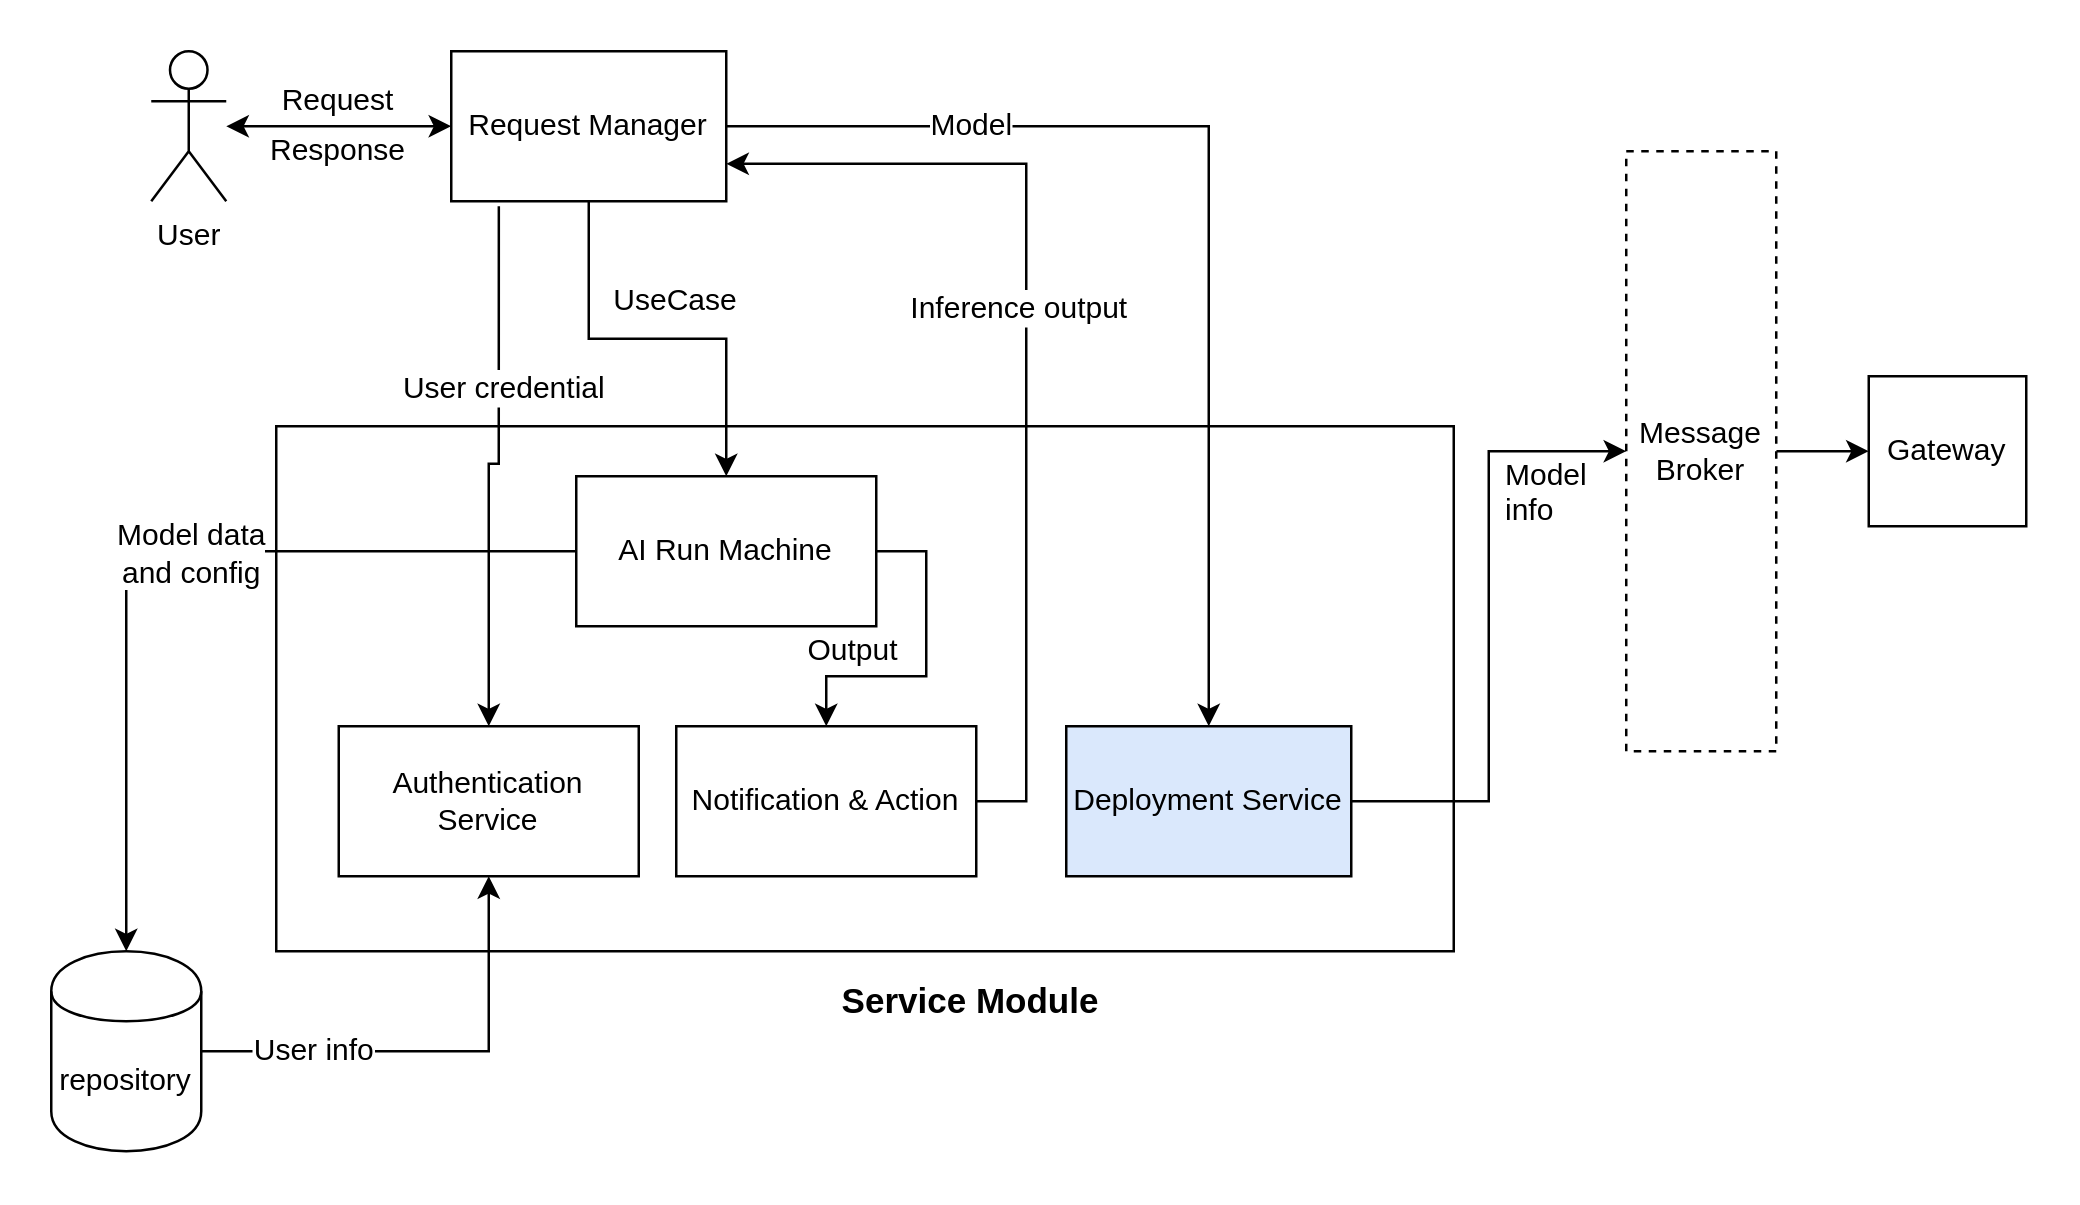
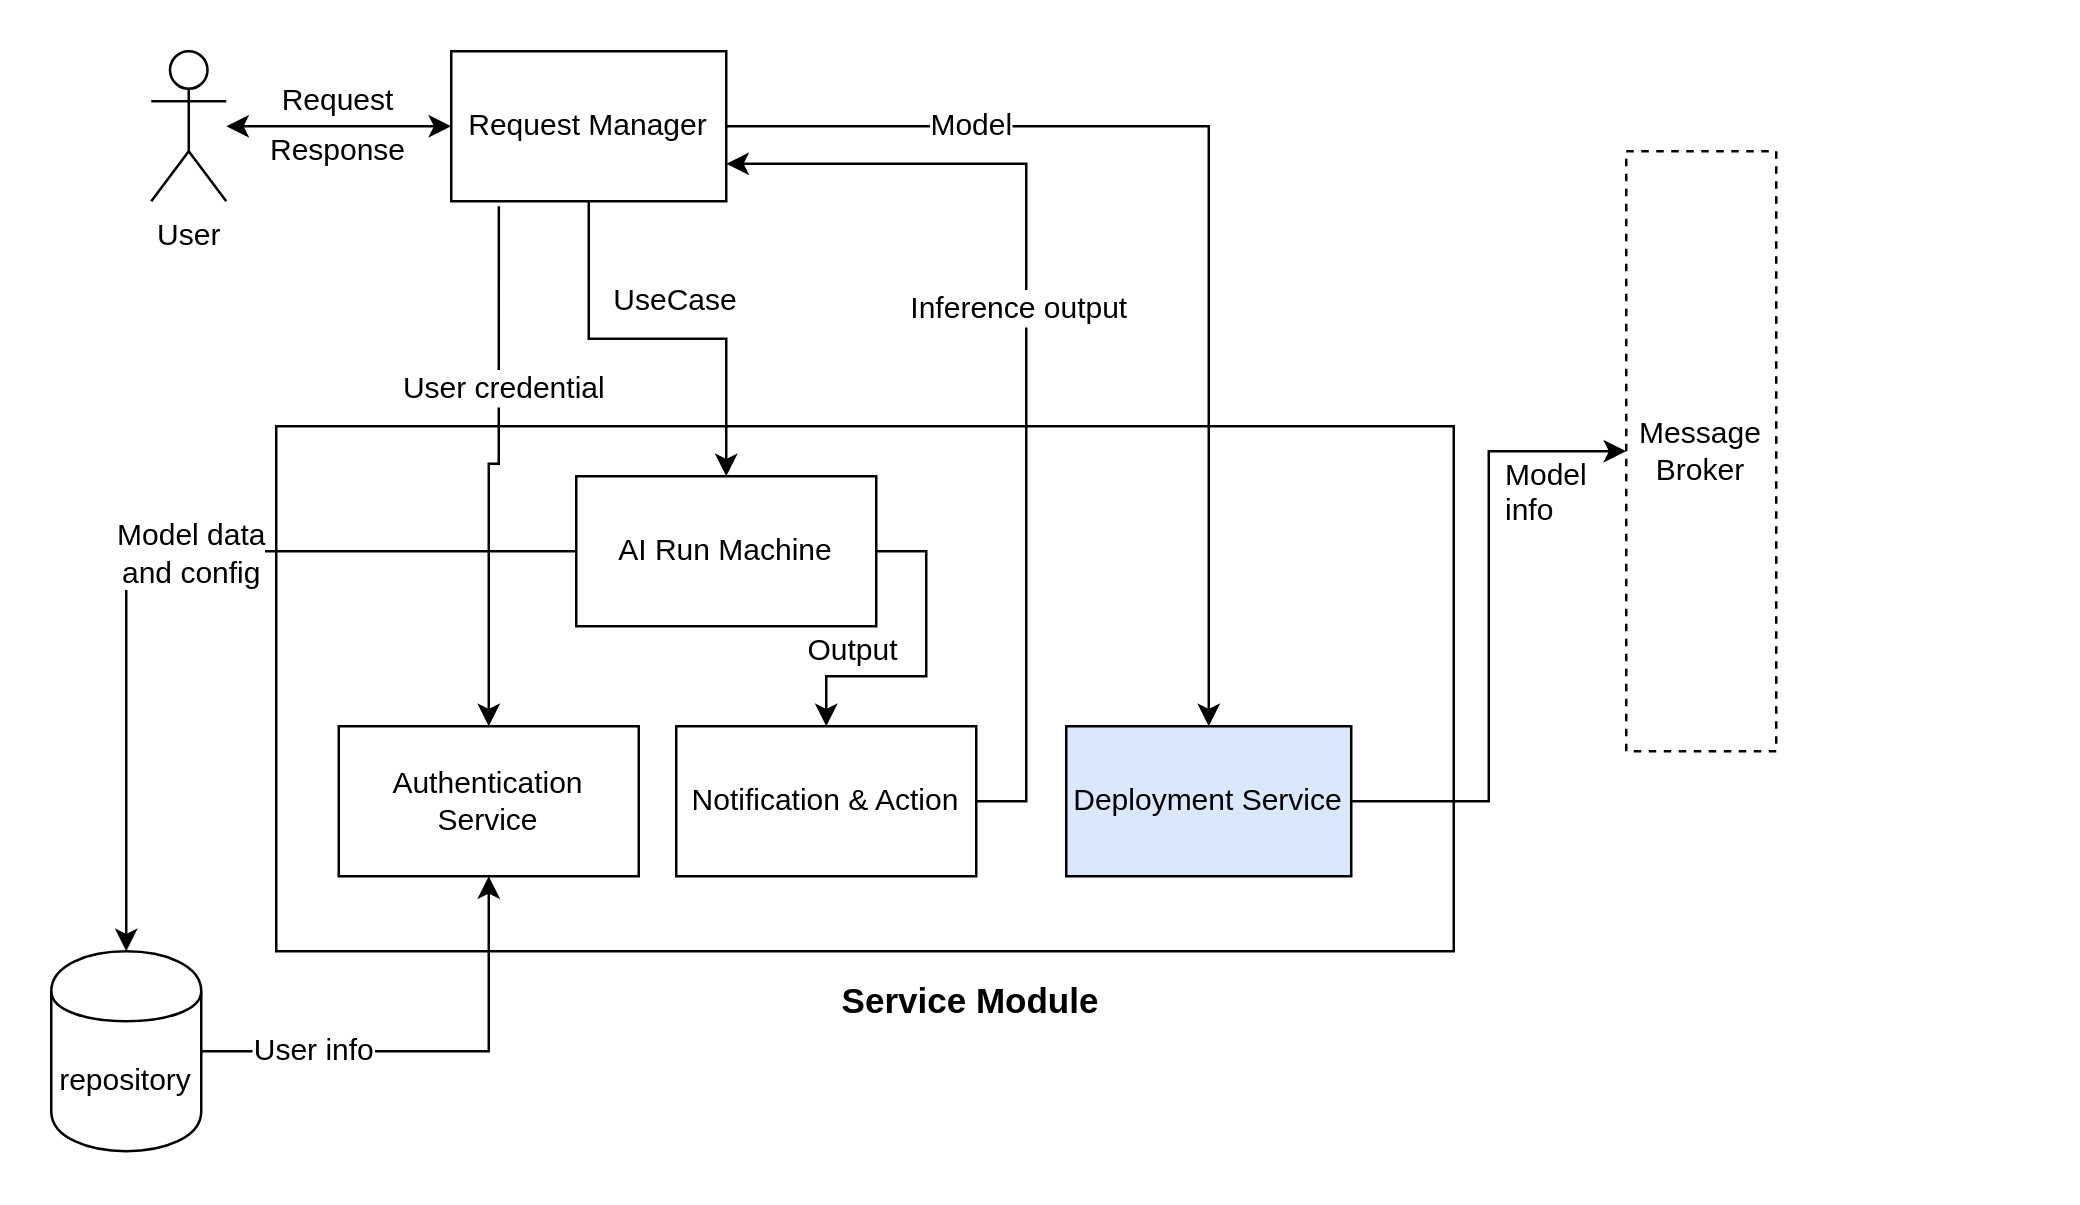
  <mxCell id="0" />
  <mxCell id="1" parent="0" />
  <mxCell id="2" value="" style="rounded=0;whiteSpace=wrap;html=1;" vertex="1" parent="1"><mxGeometry x="110" y="170" width="471" height="210" as="geometry" /></mxCell>
  <mxCell id="3" style="edgeStyle=orthogonalEdgeStyle;rounded=0;orthogonalLoop=1;jettySize=auto;html=1;entryX=0.5;entryY=0;entryDx=0;entryDy=0;" edge="1" parent="1" source="8" target="15"><mxGeometry relative="1" as="geometry"><mxPoint x="400" y="190" as="targetPoint" /></mxGeometry></mxCell>
  <mxCell id="4" value="Model" style="text;html=1;resizable=0;points=[];align=center;verticalAlign=middle;labelBackgroundColor=#ffffff;" vertex="1" connectable="0" parent="3"><mxGeometry x="-0.553" y="1" relative="1" as="geometry"><mxPoint as="offset" /></mxGeometry></mxCell>
  <mxCell id="5" style="edgeStyle=orthogonalEdgeStyle;rounded=0;orthogonalLoop=1;jettySize=auto;html=1;entryX=0.5;entryY=0;entryDx=0;entryDy=0;exitX=0.173;exitY=1.033;exitDx=0;exitDy=0;exitPerimeter=0;" edge="1" parent="1" source="8" target="16"><mxGeometry relative="1" as="geometry" /></mxCell>
  <mxCell id="6" value="User credential" style="text;html=1;resizable=0;points=[];align=center;verticalAlign=middle;labelBackgroundColor=#ffffff;" vertex="1" connectable="0" parent="5"><mxGeometry x="-0.314" y="1" relative="1" as="geometry"><mxPoint as="offset" /></mxGeometry></mxCell>
  <mxCell id="7" style="edgeStyle=orthogonalEdgeStyle;rounded=0;orthogonalLoop=1;jettySize=auto;html=1;exitX=0.5;exitY=1;exitDx=0;exitDy=0;entryX=0.5;entryY=0;entryDx=0;entryDy=0;" edge="1" parent="1" source="8" target="23"><mxGeometry relative="1" as="geometry" /></mxCell>
  <mxCell id="8" value="Request Manager" style="rounded=0;whiteSpace=wrap;html=1;" vertex="1" parent="1"><mxGeometry x="180" y="20" width="110" height="60" as="geometry" /></mxCell>
- <mxCell id="9" value="Gateway" style="rounded=0;whiteSpace=wrap;html=1;" vertex="1" parent="1"><mxGeometry x="747" y="150" width="63" height="60" as="geometry" /></mxCell>
  <mxCell id="10" style="edgeStyle=orthogonalEdgeStyle;rounded=0;orthogonalLoop=1;jettySize=auto;html=1;" edge="1" parent="1" source="12" target="16"><mxGeometry relative="1" as="geometry" /></mxCell>
  <mxCell id="11" value="User info" style="text;html=1;resizable=0;points=[];align=center;verticalAlign=middle;labelBackgroundColor=#ffffff;" vertex="1" connectable="0" parent="10"><mxGeometry x="-0.524" y="1" relative="1" as="geometry"><mxPoint as="offset" /></mxGeometry></mxCell>
  <mxCell id="12" value="repository" style="shape=cylinder;whiteSpace=wrap;html=1;boundedLbl=1;backgroundOutline=1;" vertex="1" parent="1"><mxGeometry x="20" y="380" width="60" height="80" as="geometry" /></mxCell>
  <mxCell id="13" value="User&lt;br&gt;&lt;br&gt;" style="shape=umlActor;verticalLabelPosition=bottom;labelBackgroundColor=#ffffff;verticalAlign=top;html=1;outlineConnect=0;" vertex="1" parent="1"><mxGeometry x="60" y="20" width="30" height="60" as="geometry" /></mxCell>
  <mxCell id="14" style="edgeStyle=orthogonalEdgeStyle;rounded=0;orthogonalLoop=1;jettySize=auto;html=1;exitX=1;exitY=0.5;exitDx=0;exitDy=0;entryX=0;entryY=0.5;entryDx=0;entryDy=0;" edge="1" parent="1" source="15" target="26"><mxGeometry relative="1" as="geometry" /></mxCell>
  <mxCell id="15" value="Deployment Service" style="rounded=0;whiteSpace=wrap;html=1;fillColor=#dae8fc;" vertex="1" parent="1"><mxGeometry x="426" y="290" width="114" height="60" as="geometry" /></mxCell>
  <mxCell id="16" value="Authentication Service" style="rounded=0;whiteSpace=wrap;html=1;" vertex="1" parent="1"><mxGeometry x="135" y="290" width="120" height="60" as="geometry" /></mxCell>
  <mxCell id="17" value="Response" style="text;html=1;strokeColor=none;fillColor=none;align=center;verticalAlign=middle;whiteSpace=wrap;rounded=0;" vertex="1" parent="1"><mxGeometry x="115" y="50" width="40" height="20" as="geometry" /></mxCell>
  <mxCell id="18" value="" style="endArrow=classic;startArrow=classic;html=1;entryX=0;entryY=0.5;entryDx=0;entryDy=0;" edge="1" parent="1" target="8"><mxGeometry width="50" height="50" relative="1" as="geometry"><mxPoint x="90" y="50" as="sourcePoint" /><mxPoint x="150" y="110" as="targetPoint" /></mxGeometry></mxCell>
  <mxCell id="19" value="Request" style="text;html=1;strokeColor=none;fillColor=none;align=center;verticalAlign=middle;whiteSpace=wrap;rounded=0;" vertex="1" parent="1"><mxGeometry x="115" y="30" width="40" height="20" as="geometry" /></mxCell>
  <mxCell id="20" style="edgeStyle=orthogonalEdgeStyle;rounded=0;orthogonalLoop=1;jettySize=auto;html=1;" edge="1" parent="1" source="23" target="12"><mxGeometry relative="1" as="geometry"><mxPoint x="40" y="300" as="targetPoint" /></mxGeometry></mxCell>
  <mxCell id="21" value="Model data&lt;br&gt;and config" style="text;html=1;resizable=0;points=[];align=center;verticalAlign=middle;labelBackgroundColor=#ffffff;" vertex="1" connectable="0" parent="20"><mxGeometry x="-0.129" y="-1" relative="1" as="geometry"><mxPoint x="-7" y="1" as="offset" /></mxGeometry></mxCell>
  <mxCell id="22" style="edgeStyle=orthogonalEdgeStyle;rounded=0;orthogonalLoop=1;jettySize=auto;html=1;exitX=1;exitY=0.5;exitDx=0;exitDy=0;entryX=0.5;entryY=0;entryDx=0;entryDy=0;" edge="1" parent="1" source="23" target="29"><mxGeometry relative="1" as="geometry" /></mxCell>
  <mxCell id="23" value="AI Run Machine" style="rounded=0;whiteSpace=wrap;html=1;" vertex="1" parent="1"><mxGeometry x="230" y="190" width="120" height="60" as="geometry" /></mxCell>
  <mxCell id="24" value="UseCase" style="text;html=1;strokeColor=none;fillColor=none;align=center;verticalAlign=middle;whiteSpace=wrap;rounded=0;" vertex="1" parent="1"><mxGeometry x="250" y="110" width="40" height="20" as="geometry" /></mxCell>
- <mxCell id="25" style="edgeStyle=orthogonalEdgeStyle;rounded=0;orthogonalLoop=1;jettySize=auto;html=1;entryX=0;entryY=0.5;entryDx=0;entryDy=0;" edge="1" parent="1" source="26" target="9"><mxGeometry relative="1" as="geometry" /></mxCell>
  <mxCell id="26" value="Message Broker" style="rounded=0;whiteSpace=wrap;html=1;dashed=1;" vertex="1" parent="1"><mxGeometry x="650" y="60" width="60" height="240" as="geometry" /></mxCell>
  <mxCell id="27" style="edgeStyle=orthogonalEdgeStyle;rounded=0;orthogonalLoop=1;jettySize=auto;html=1;exitX=1;exitY=0.5;exitDx=0;exitDy=0;entryX=1;entryY=0.75;entryDx=0;entryDy=0;" edge="1" parent="1" source="29" target="8"><mxGeometry relative="1" as="geometry" /></mxCell>
  <mxCell id="28" value="Inference output" style="text;html=1;resizable=0;points=[];align=center;verticalAlign=middle;labelBackgroundColor=#ffffff;" vertex="1" connectable="0" parent="27"><mxGeometry x="0.104" y="4" relative="1" as="geometry"><mxPoint as="offset" /></mxGeometry></mxCell>
  <mxCell id="29" value="Notification &amp;amp; Action" style="rounded=0;whiteSpace=wrap;html=1;" vertex="1" parent="1"><mxGeometry x="270" y="290" width="120" height="60" as="geometry" /></mxCell>
  <mxCell id="30" value="Output" style="text;html=1;resizable=0;points=[];autosize=1;align=left;verticalAlign=top;spacingTop=-4;" vertex="1" parent="1"><mxGeometry x="320.5" y="250" width="50" height="20" as="geometry" /></mxCell>
  <mxCell id="31" value="Model&lt;br&gt;info" style="text;html=1;resizable=0;points=[];autosize=1;align=left;verticalAlign=top;spacingTop=-4;" vertex="1" parent="1"><mxGeometry x="600" y="180" width="50" height="30" as="geometry" /></mxCell>
  <mxCell id="32" value="&lt;font style=&quot;font-size: 14px&quot;&gt;&lt;b&gt;Service Module&lt;/b&gt;&lt;/font&gt;" style="text;html=1;strokeColor=none;fillColor=none;align=center;verticalAlign=middle;whiteSpace=wrap;rounded=0;" vertex="1" parent="1"><mxGeometry x="326" y="390" width="124" height="20" as="geometry" /></mxCell>
